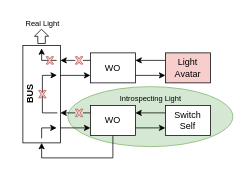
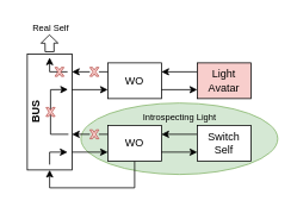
  <mxCell id="0" />
  <mxCell id="1" parent="0" />
  <mxCell id="2" value="" style="ellipse;whiteSpace=wrap;html=1;fontSize=10;fillColor=#d5e8d4;strokeColor=#82b366;" vertex="1" parent="1"><mxGeometry x="90" y="115" width="220" height="80" as="geometry" /></mxCell>
  <mxCell id="3" value="" style="rounded=0;whiteSpace=wrap;html=1;" vertex="1" parent="1"><mxGeometry x="30" y="60" width="50" height="130" as="geometry" /></mxCell>
  <mxCell id="4" value="&lt;b&gt;BUS&lt;/b&gt;" style="text;html=1;align=center;verticalAlign=middle;resizable=0;points=[];autosize=1;strokeColor=none;fillColor=none;rotation=-90;" vertex="1" parent="1"><mxGeometry x="20" y="115" width="40" height="20" as="geometry" /></mxCell>
  <mxCell id="5" style="edgeStyle=orthogonalEdgeStyle;rounded=0;orthogonalLoop=1;jettySize=auto;html=1;entryX=0.5;entryY=1;entryDx=0;entryDy=0;fontSize=10;startArrow=none;startFill=0;endArrow=classic;endFill=1;" edge="1" parent="1" source="6" target="3"><mxGeometry relative="1" as="geometry"><Array as="points"><mxPoint x="150" y="210" /><mxPoint x="55" y="210" /></Array></mxGeometry></mxCell>
  <mxCell id="6" value="WO" style="rounded=0;whiteSpace=wrap;html=1;" vertex="1" parent="1"><mxGeometry x="120" y="140" width="60" height="40" as="geometry" /></mxCell>
  <mxCell id="7" value="" style="endArrow=classic;html=1;rounded=0;endWidth=12.414;" edge="1" parent="1"><mxGeometry width="50" height="50" relative="1" as="geometry"><mxPoint x="80" y="170" as="sourcePoint" /><mxPoint x="120" y="170" as="targetPoint" /><Array as="points"><mxPoint x="120" y="170" /></Array></mxGeometry></mxCell>
  <mxCell id="8" value="" style="endArrow=none;html=1;rounded=0;endWidth=12.414;startArrow=none;startFill=1;endFill=0;" edge="1" parent="1" source="23"><mxGeometry width="50" height="50" relative="1" as="geometry"><mxPoint x="80" y="150" as="sourcePoint" /><mxPoint x="120" y="150" as="targetPoint" /><Array as="points"><mxPoint x="120" y="150" /></Array></mxGeometry></mxCell>
  <mxCell id="9" value="" style="endArrow=classic;html=1;rounded=0;endWidth=12.414;" edge="1" parent="1"><mxGeometry width="50" height="50" relative="1" as="geometry"><mxPoint x="180" y="170" as="sourcePoint" /><mxPoint x="220" y="170" as="targetPoint" /><Array as="points"><mxPoint x="220" y="170" /></Array></mxGeometry></mxCell>
  <mxCell id="10" value="" style="endArrow=none;html=1;rounded=0;endWidth=12.414;startArrow=classic;startFill=1;endFill=0;" edge="1" parent="1"><mxGeometry width="50" height="50" relative="1" as="geometry"><mxPoint x="180" y="150" as="sourcePoint" /><mxPoint x="220" y="150" as="targetPoint" /><Array as="points"><mxPoint x="220" y="150" /></Array></mxGeometry></mxCell>
  <mxCell id="11" value="Switch Self" style="rounded=0;whiteSpace=wrap;html=1;" vertex="1" parent="1"><mxGeometry x="220" y="140" width="60" height="40" as="geometry" /></mxCell>
  <mxCell id="12" value="WO" style="rounded=0;whiteSpace=wrap;html=1;" vertex="1" parent="1"><mxGeometry x="120" y="70" width="60" height="40" as="geometry" /></mxCell>
  <mxCell id="13" value="" style="endArrow=classic;html=1;rounded=0;endWidth=12.414;" edge="1" parent="1"><mxGeometry width="50" height="50" relative="1" as="geometry"><mxPoint x="180" y="100" as="sourcePoint" /><mxPoint x="220" y="100" as="targetPoint" /><Array as="points"><mxPoint x="220" y="100" /></Array></mxGeometry></mxCell>
  <mxCell id="14" value="" style="endArrow=none;html=1;rounded=0;endWidth=12.414;startArrow=classic;startFill=1;endFill=0;" edge="1" parent="1"><mxGeometry width="50" height="50" relative="1" as="geometry"><mxPoint x="180" y="80" as="sourcePoint" /><mxPoint x="220" y="80" as="targetPoint" /><Array as="points"><mxPoint x="220" y="80" /></Array></mxGeometry></mxCell>
  <mxCell id="15" value="Light Avatar" style="rounded=0;whiteSpace=wrap;html=1;fillColor=#f8cecc;" vertex="1" parent="1"><mxGeometry x="220" y="70" width="60" height="40" as="geometry" /></mxCell>
  <mxCell id="16" value="" style="endArrow=classic;html=1;rounded=0;endWidth=12.414;" edge="1" parent="1"><mxGeometry width="50" height="50" relative="1" as="geometry"><mxPoint x="80" y="100" as="sourcePoint" /><mxPoint x="120" y="100" as="targetPoint" /><Array as="points"><mxPoint x="120" y="100" /></Array></mxGeometry></mxCell>
  <mxCell id="17" value="" style="endArrow=none;html=1;rounded=0;endWidth=12.414;startArrow=none;startFill=1;endFill=0;" edge="1" parent="1" source="28"><mxGeometry width="50" height="50" relative="1" as="geometry"><mxPoint x="80" y="80" as="sourcePoint" /><mxPoint x="120" y="80" as="targetPoint" /><Array as="points"><mxPoint x="120" y="80" /></Array></mxGeometry></mxCell>
  <mxCell id="18" value="" style="endArrow=none;html=1;rounded=0;endWidth=12.414;startArrow=classic;startFill=1;endFill=0;exitX=0.989;exitY=0.399;exitDx=0;exitDy=0;exitPerimeter=0;" edge="1" parent="1"><mxGeometry width="50" height="50" relative="1" as="geometry"><mxPoint x="75.45" y="99.85" as="sourcePoint" /><mxPoint x="76" y="150" as="targetPoint" /><Array as="points"><mxPoint x="56" y="100" /><mxPoint x="56" y="150" /></Array></mxGeometry></mxCell>
- <mxCell id="19" value="&lt;font style=&quot;font-size: 10px;&quot;&gt;Real Light&lt;/font&gt;" style="text;html=1;align=center;verticalAlign=middle;resizable=0;points=[];autosize=1;strokeColor=none;fillColor=none;" vertex="1" parent="1"><mxGeometry x="26" y="20" width="60" height="20" as="geometry" /></mxCell>
+ <mxCell id="19" value="&lt;font style=&quot;font-size: 10px;&quot;&gt;Real Self&lt;/font&gt;" style="text;html=1;align=center;verticalAlign=middle;resizable=0;points=[];autosize=1;strokeColor=none;fillColor=none;" vertex="1" parent="1"><mxGeometry x="26" y="20" width="60" height="20" as="geometry" /></mxCell>
  <mxCell id="20" value="" style="shape=flexArrow;endArrow=classic;html=1;rounded=0;endWidth=8;endSize=2.788;" edge="1" parent="1"><mxGeometry width="50" height="50" relative="1" as="geometry"><mxPoint x="54.96" y="58" as="sourcePoint" /><mxPoint x="54.76" y="38" as="targetPoint" /></mxGeometry></mxCell>
  <mxCell id="21" value="" style="endArrow=none;html=1;rounded=0;endWidth=12.414;startArrow=classic;startFill=1;endFill=0;" edge="1" parent="1"><mxGeometry width="50" height="50" relative="1" as="geometry"><mxPoint x="75" y="170" as="sourcePoint" /><mxPoint x="55" y="184" as="targetPoint" /><Array as="points"><mxPoint x="55" y="170" /></Array></mxGeometry></mxCell>
  <mxCell id="22" value="" style="endArrow=classic;html=1;rounded=0;endWidth=12.414;startArrow=none;startFill=0;endFill=1;" edge="1" parent="1"><mxGeometry width="50" height="50" relative="1" as="geometry"><mxPoint x="75" y="80" as="sourcePoint" /><mxPoint x="55" y="64" as="targetPoint" /><Array as="points"><mxPoint x="55" y="80" /></Array></mxGeometry></mxCell>
  <mxCell id="23" value="" style="verticalLabelPosition=bottom;verticalAlign=top;html=1;shape=mxgraph.basic.x;fontSize=10;fillColor=#f8cecc;strokeColor=#b85450;" vertex="1" parent="1"><mxGeometry x="100" y="145" width="10" height="10" as="geometry" /></mxCell>
  <mxCell id="24" value="" style="endArrow=none;html=1;rounded=0;endWidth=12.414;startArrow=classic;startFill=1;endFill=0;" edge="1" parent="1" target="23"><mxGeometry width="50" height="50" relative="1" as="geometry"><mxPoint x="80" y="150" as="sourcePoint" /><mxPoint x="120" y="150" as="targetPoint" /><Array as="points" /></mxGeometry></mxCell>
  <mxCell id="25" value="Introspecting Light" style="text;html=1;align=center;verticalAlign=middle;resizable=0;points=[];autosize=1;strokeColor=none;fillColor=none;fontSize=10;" vertex="1" parent="1"><mxGeometry x="150" y="120" width="100" height="20" as="geometry" /></mxCell>
  <mxCell id="26" value="" style="verticalLabelPosition=bottom;verticalAlign=top;html=1;shape=mxgraph.basic.x;fontSize=10;fillColor=#f8cecc;strokeColor=#b85450;" vertex="1" parent="1"><mxGeometry x="51" y="120" width="10" height="10" as="geometry" /></mxCell>
  <mxCell id="27" value="" style="verticalLabelPosition=bottom;verticalAlign=top;html=1;shape=mxgraph.basic.x;fontSize=10;fillColor=#f8cecc;strokeColor=#b85450;" vertex="1" parent="1"><mxGeometry x="61" y="75" width="10" height="10" as="geometry" /></mxCell>
  <mxCell id="28" value="" style="verticalLabelPosition=bottom;verticalAlign=top;html=1;shape=mxgraph.basic.x;fontSize=10;fillColor=#f8cecc;strokeColor=#b85450;" vertex="1" parent="1"><mxGeometry x="100" y="75" width="10" height="10" as="geometry" /></mxCell>
  <mxCell id="29" value="" style="endArrow=none;html=1;rounded=0;endWidth=12.414;startArrow=classic;startFill=1;endFill=0;" edge="1" parent="1" target="28"><mxGeometry width="50" height="50" relative="1" as="geometry"><mxPoint x="80" y="80" as="sourcePoint" /><mxPoint x="120" y="80" as="targetPoint" /><Array as="points" /></mxGeometry></mxCell>
